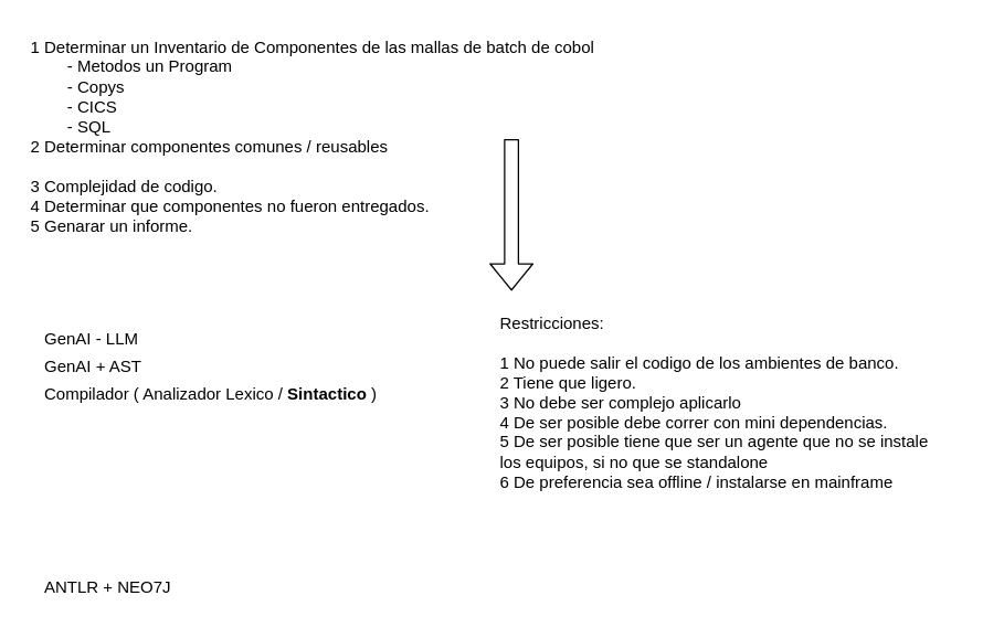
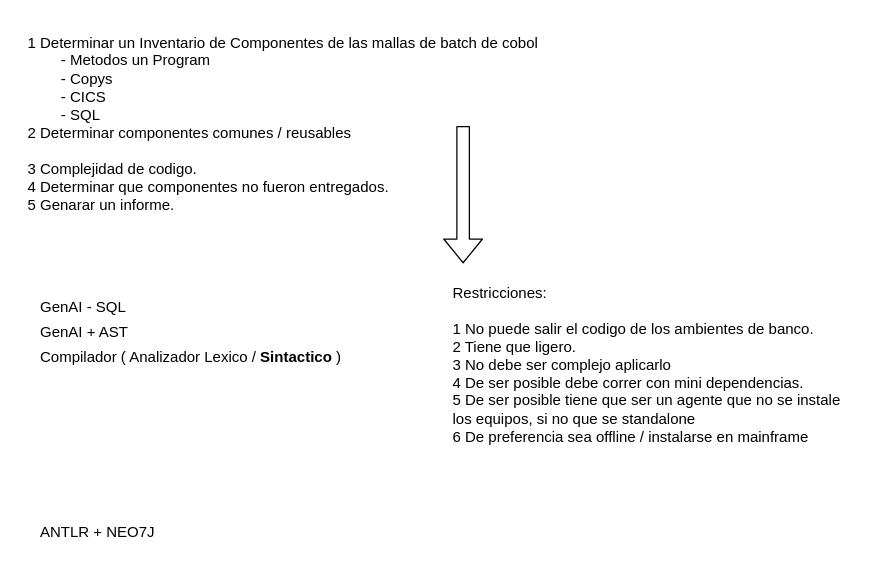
  <mxCell id="0" />
  <mxCell id="1" parent="0" />
  <mxCell id="2" value="1 Determinar un Inventario de Componentes de las mallas de batch de cobol&lt;div&gt;&lt;font color=&quot;#000000&quot;&gt;&lt;span style=&quot;white-space: pre;&quot;&gt;&#09;&lt;/span&gt;- Metodos un Program&lt;/font&gt;&lt;/div&gt;&lt;div&gt;&lt;font color=&quot;#000000&quot;&gt;&lt;span style=&quot;white-space: pre;&quot;&gt;&#09;&lt;/span&gt;- Copys&lt;/font&gt;&lt;/div&gt;&lt;div&gt;&lt;font color=&quot;#000000&quot;&gt;&lt;span style=&quot;white-space: pre;&quot;&gt;&#09;&lt;/span&gt;- CICS&lt;/font&gt;&lt;/div&gt;&lt;div&gt;&lt;font color=&quot;#000000&quot;&gt;&lt;span style=&quot;white-space: pre;&quot;&gt;&#09;&lt;/span&gt;- SQL&lt;br&gt;&lt;/font&gt;&lt;div&gt;2 Determinar componentes comunes / reusables&lt;/div&gt;&lt;div&gt;&lt;span style=&quot;white-space: pre;&quot;&gt;&#09;&lt;/span&gt;&lt;br&gt;&lt;/div&gt;&lt;div&gt;3 Complejidad de codigo.&amp;nbsp;&lt;/div&gt;&lt;div&gt;4 Determinar que componentes no fueron entregados.&lt;/div&gt;&lt;div&gt;5 Genarar un informe.&amp;nbsp;&lt;/div&gt;&lt;div&gt;&lt;br&gt;&lt;/div&gt;&lt;/div&gt;" style="text;html=1;align=left;verticalAlign=top;whiteSpace=wrap;rounded=0;" vertex="1" parent="1"><mxGeometry x="20" y="20" width="470" height="180" as="geometry" /></mxCell>
- <mxCell id="3" value="GenAI - LLM" style="text;html=1;align=left;verticalAlign=middle;whiteSpace=wrap;rounded=0;" vertex="1" parent="1"><mxGeometry x="30" y="230" width="240" height="30" as="geometry" /></mxCell>
+ <mxCell id="3" value="GenAI - SQL" style="text;html=1;align=left;verticalAlign=middle;whiteSpace=wrap;rounded=0;" vertex="1" parent="1"><mxGeometry x="30" y="230" width="240" height="30" as="geometry" /></mxCell>
  <mxCell id="4" value="Compilador ( Analizador Lexico / &lt;b&gt;Sintactico&lt;/b&gt; )&amp;nbsp;" style="text;html=1;align=left;verticalAlign=middle;whiteSpace=wrap;rounded=0;" vertex="1" parent="1"><mxGeometry x="30" y="270" width="290" height="30" as="geometry" /></mxCell>
  <mxCell id="5" value="GenAI + AST" style="text;html=1;align=left;verticalAlign=middle;whiteSpace=wrap;rounded=0;" vertex="1" parent="1"><mxGeometry x="30" y="250" width="110" height="30" as="geometry" /></mxCell>
  <mxCell id="6" value="" style="shape=flexArrow;endArrow=classic;html=1;" edge="1" parent="1"><mxGeometry width="50" height="50" relative="1" as="geometry"><mxPoint x="370" y="100" as="sourcePoint" /><mxPoint x="370" y="210" as="targetPoint" /></mxGeometry></mxCell>
  <mxCell id="7" value="Restricciones:&lt;div&gt;&lt;br&gt;&lt;/div&gt;&lt;div&gt;1 No puede salir el codigo de los ambientes de banco.&lt;/div&gt;&lt;div&gt;2 Tiene que ligero.&lt;/div&gt;&lt;div&gt;3 No debe ser complejo aplicarlo&lt;/div&gt;&lt;div&gt;4 De ser posible debe correr con mini dependencias.&lt;/div&gt;&lt;div&gt;5 De ser posible tiene que ser un agente que no se instale los equipos, si no que se standalone&amp;nbsp;&lt;/div&gt;&lt;div&gt;6 De preferencia sea offline / instalarse en mainframe&lt;/div&gt;" style="text;html=1;align=left;verticalAlign=top;whiteSpace=wrap;rounded=0;" vertex="1" parent="1"><mxGeometry x="360" y="220" width="330" height="160" as="geometry" /></mxCell>
  <mxCell id="8" value="ANTLR + NEO7J" style="text;html=1;align=left;verticalAlign=middle;whiteSpace=wrap;rounded=0;" vertex="1" parent="1"><mxGeometry x="30" y="410" width="100" height="30" as="geometry" /></mxCell>
